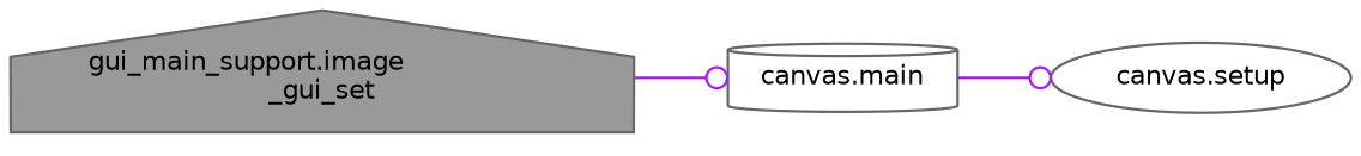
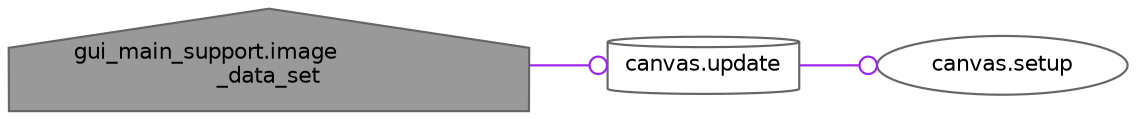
  digraph {
    rankdir=LR
    node [color=grey40 fillcolor=white fontname=Helvetica fontsize=10 style=filled]
    edge [arrowhead=odot color=purple fontname=Helvetica fontsize=10 labelfontname=Helvetica labelfontsize=10 style=solid]
-   n1 [color=gray40 fillcolor=grey60 fontcolor=black height=0.2 label="gui_main_support.image\l_gui_set" shape=house width=0.4]
-   n2 [height=0.2 label="canvas.main" shape=cylinder width=0.4]
+   n1 [color=gray40 fillcolor=grey60 fontcolor=black height=0.2 label="gui_main_support.image\l_data_set" shape=house width=0.4]
+   n2 [height=0.2 label="canvas.update" shape=cylinder width=0.4]
    n3 [height=0.2 label="canvas.setup" shape=ellipse width=0.4]
    n1 -> n2
    n2 -> n3
  }
